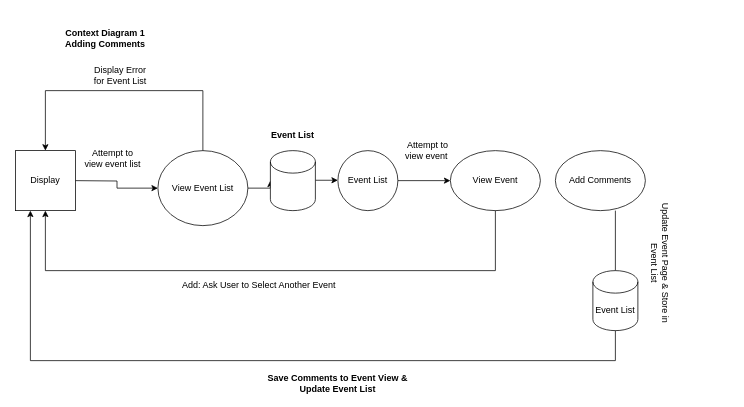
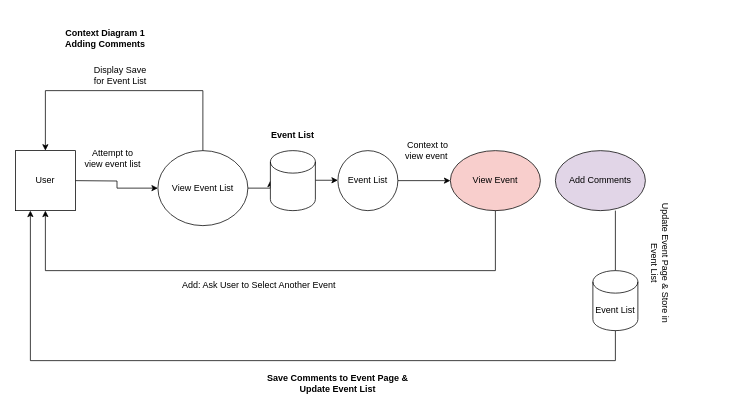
  <mxCell id="0" />
  <mxCell id="1" parent="0" />
  <mxCell id="2" value="&lt;b&gt;Context Diagram 1&lt;br&gt;Adding Comments&lt;/b&gt;" style="text;html=1;strokeColor=none;fillColor=none;align=center;verticalAlign=middle;whiteSpace=wrap;rounded=0;" parent="1" vertex="1"><mxGeometry x="25" y="20" width="230" height="60" as="geometry" /></mxCell>
  <mxCell id="3" style="edgeStyle=orthogonalEdgeStyle;rounded=0;orthogonalLoop=1;jettySize=auto;html=1;exitX=1;exitY=0.5;exitDx=0;exitDy=0;entryX=0;entryY=0.5;entryDx=0;entryDy=0;" parent="1" target="6" edge="1"><mxGeometry relative="1" as="geometry"><mxPoint x="100" y="240" as="sourcePoint" /></mxGeometry></mxCell>
- <mxCell id="4" value="Display" style="whiteSpace=wrap;html=1;aspect=fixed;" parent="1" vertex="1"><mxGeometry x="20" y="200" width="80" height="80" as="geometry" /></mxCell>
+ <mxCell id="4" value="User" style="whiteSpace=wrap;html=1;aspect=fixed;" parent="1" vertex="1"><mxGeometry x="20" y="200" width="80" height="80" as="geometry" /></mxCell>
  <mxCell id="5" style="edgeStyle=orthogonalEdgeStyle;rounded=0;orthogonalLoop=1;jettySize=auto;html=1;exitX=1;exitY=0.5;exitDx=0;exitDy=0;entryX=0;entryY=0.5;entryDx=0;entryDy=0;" parent="1" source="6" edge="1"><mxGeometry relative="1" as="geometry"><mxPoint x="360" y="240" as="targetPoint" /></mxGeometry></mxCell>
  <mxCell id="6" value="View Event List" style="ellipse;whiteSpace=wrap;html=1;" parent="1" vertex="1"><mxGeometry x="210" y="200" width="120" height="100" as="geometry" /></mxCell>
  <mxCell id="7" value="" style="endArrow=classic;html=1;entryX=0.5;entryY=0;entryDx=0;entryDy=0;" parent="1" edge="1"><mxGeometry width="50" height="50" relative="1" as="geometry"><mxPoint x="60" y="120" as="sourcePoint" /><mxPoint x="60" y="200" as="targetPoint" /></mxGeometry></mxCell>
  <mxCell id="8" value="" style="endArrow=none;html=1;" parent="1" edge="1"><mxGeometry width="50" height="50" relative="1" as="geometry"><mxPoint x="40" y="480" as="sourcePoint" /><mxPoint x="820" y="480" as="targetPoint" /></mxGeometry></mxCell>
  <mxCell id="9" value="" style="endArrow=classic;html=1;entryX=0.5;entryY=1;entryDx=0;entryDy=0;" parent="1" edge="1"><mxGeometry width="50" height="50" relative="1" as="geometry"><mxPoint x="60" y="360" as="sourcePoint" /><mxPoint x="60" y="280" as="targetPoint" /></mxGeometry></mxCell>
- <mxCell id="10" value="&lt;b&gt;Save Comments to Event View &amp;amp; Update Event List&lt;/b&gt;" style="text;html=1;strokeColor=none;fillColor=none;align=center;verticalAlign=middle;whiteSpace=wrap;rounded=0;" parent="1" vertex="1"><mxGeometry x="340" y="500" width="220" height="20" as="geometry" /></mxCell>
+ <mxCell id="10" value="&lt;b&gt;Save Comments to Event Page &amp;amp; Update Event List&lt;/b&gt;" style="text;html=1;strokeColor=none;fillColor=none;align=center;verticalAlign=middle;whiteSpace=wrap;rounded=0;" parent="1" vertex="1"><mxGeometry x="340" y="500" width="220" height="20" as="geometry" /></mxCell>
  <mxCell id="11" value="" style="endArrow=classic;html=1;exitX=1;exitY=0.5;exitDx=0;exitDy=0;entryX=0;entryY=0.5;entryDx=0;entryDy=0;" edge="1" parent="1"><mxGeometry width="50" height="50" relative="1" as="geometry"><mxPoint x="420" y="239.5" as="sourcePoint" /><mxPoint x="450" y="239.5" as="targetPoint" /><Array as="points" /></mxGeometry></mxCell>
  <mxCell id="12" value="Event List" style="ellipse;whiteSpace=wrap;html=1;aspect=fixed;" vertex="1" parent="1"><mxGeometry x="450" y="200" width="80" height="80" as="geometry" /></mxCell>
- <mxCell id="13" value="View Event" style="ellipse;whiteSpace=wrap;html=1;" vertex="1" parent="1"><mxGeometry x="600" y="200" width="120" height="80" as="geometry" /></mxCell>
+ <mxCell id="13" value="View Event" style="ellipse;whiteSpace=wrap;html=1;fillColor=#f8cecc;" vertex="1" parent="1"><mxGeometry x="600" y="200" width="120" height="80" as="geometry" /></mxCell>
  <mxCell id="14" value="" style="endArrow=classic;html=1;entryX=0;entryY=0.5;entryDx=0;entryDy=0;exitX=1;exitY=0.5;exitDx=0;exitDy=0;" edge="1" parent="1" source="12" target="13"><mxGeometry width="50" height="50" relative="1" as="geometry"><mxPoint x="360" y="320" as="sourcePoint" /><mxPoint x="410" y="270" as="targetPoint" /></mxGeometry></mxCell>
  <mxCell id="15" value="Attempt to view event list" style="text;html=1;strokeColor=none;fillColor=none;align=center;verticalAlign=middle;whiteSpace=wrap;rounded=0;" vertex="1" parent="1"><mxGeometry x="110" y="200" width="80" height="20" as="geometry" /></mxCell>
  <mxCell id="16" value="" style="shape=cylinder3;whiteSpace=wrap;html=1;boundedLbl=1;backgroundOutline=1;size=15;" vertex="1" parent="1"><mxGeometry x="360" y="200" width="60" height="80" as="geometry" /></mxCell>
  <mxCell id="17" value="&lt;b&gt;Event List&lt;/b&gt;" style="text;html=1;strokeColor=none;fillColor=none;align=center;verticalAlign=middle;whiteSpace=wrap;rounded=0;" vertex="1" parent="1"><mxGeometry x="350" y="170" width="80" height="20" as="geometry" /></mxCell>
- <mxCell id="18" value="Attempt to view event&amp;nbsp;" style="text;html=1;strokeColor=none;fillColor=none;align=center;verticalAlign=middle;whiteSpace=wrap;rounded=0;" vertex="1" parent="1"><mxGeometry x="530" y="190" width="80" height="20" as="geometry" /></mxCell>
+ <mxCell id="18" value="Context to view event&amp;nbsp;" style="text;html=1;strokeColor=none;fillColor=none;align=center;verticalAlign=middle;whiteSpace=wrap;rounded=0;" vertex="1" parent="1"><mxGeometry x="530" y="190" width="80" height="20" as="geometry" /></mxCell>
  <mxCell id="19" style="edgeStyle=orthogonalEdgeStyle;rounded=0;orthogonalLoop=1;jettySize=auto;html=1;exitX=0.5;exitY=1;exitDx=0;exitDy=0;" edge="1" parent="1" source="4" target="4"><mxGeometry relative="1" as="geometry" /></mxCell>
- <mxCell id="20" value="Add Comments" style="ellipse;whiteSpace=wrap;html=1;" vertex="1" parent="1"><mxGeometry x="740" y="200" width="120" height="80" as="geometry" /></mxCell>
+ <mxCell id="20" value="Add Comments" style="ellipse;whiteSpace=wrap;html=1;fillColor=#e1d5e7;" vertex="1" parent="1"><mxGeometry x="740" y="200" width="120" height="80" as="geometry" /></mxCell>
  <mxCell id="21" value="" style="endArrow=none;html=1;" edge="1" parent="1"><mxGeometry width="50" height="50" relative="1" as="geometry"><mxPoint x="820" y="360" as="sourcePoint" /><mxPoint x="820" y="280" as="targetPoint" /></mxGeometry></mxCell>
  <mxCell id="22" value="Event List" style="shape=cylinder3;whiteSpace=wrap;html=1;boundedLbl=1;backgroundOutline=1;size=15;" vertex="1" parent="1"><mxGeometry x="790" y="360" width="60" height="80" as="geometry" /></mxCell>
  <mxCell id="23" value="" style="endArrow=none;html=1;" edge="1" parent="1"><mxGeometry width="50" height="50" relative="1" as="geometry"><mxPoint x="60" y="120" as="sourcePoint" /><mxPoint x="270" y="120" as="targetPoint" /></mxGeometry></mxCell>
  <mxCell id="24" value="" style="endArrow=none;html=1;" edge="1" parent="1" source="6"><mxGeometry width="50" height="50" relative="1" as="geometry"><mxPoint x="410" y="300" as="sourcePoint" /><mxPoint x="270" y="120" as="targetPoint" /></mxGeometry></mxCell>
  <mxCell id="25" value="" style="endArrow=none;html=1;" edge="1" parent="1"><mxGeometry width="50" height="50" relative="1" as="geometry"><mxPoint x="60" y="360" as="sourcePoint" /><mxPoint x="660" y="360" as="targetPoint" /></mxGeometry></mxCell>
  <mxCell id="26" value="" style="endArrow=none;html=1;entryX=0.5;entryY=1;entryDx=0;entryDy=0;" edge="1" parent="1" target="13"><mxGeometry width="50" height="50" relative="1" as="geometry"><mxPoint x="660" y="360" as="sourcePoint" /><mxPoint x="460" y="250" as="targetPoint" /></mxGeometry></mxCell>
  <mxCell id="27" value="" style="endArrow=classic;html=1;entryX=0.25;entryY=1;entryDx=0;entryDy=0;" edge="1" parent="1" target="4"><mxGeometry width="50" height="50" relative="1" as="geometry"><mxPoint x="40" y="480" as="sourcePoint" /><mxPoint x="460" y="250" as="targetPoint" /></mxGeometry></mxCell>
  <mxCell id="28" value="" style="endArrow=none;html=1;entryX=0.5;entryY=1;entryDx=0;entryDy=0;entryPerimeter=0;" edge="1" parent="1" target="22"><mxGeometry width="50" height="50" relative="1" as="geometry"><mxPoint x="820" y="480" as="sourcePoint" /><mxPoint x="460" y="250" as="targetPoint" /></mxGeometry></mxCell>
  <mxCell id="29" value="Update Event Page &amp;amp; Store in Event List" style="text;html=1;strokeColor=none;fillColor=none;align=center;verticalAlign=middle;whiteSpace=wrap;rounded=0;rotation=90;" vertex="1" parent="1"><mxGeometry x="790" y="340" width="180" height="20" as="geometry" /></mxCell>
- <mxCell id="30" value="Display Error for Event List" style="text;html=1;strokeColor=none;fillColor=none;align=center;verticalAlign=middle;whiteSpace=wrap;rounded=0;" vertex="1" parent="1"><mxGeometry x="120" y="90" width="80" height="20" as="geometry" /></mxCell>
+ <mxCell id="30" value="Display Save for Event List" style="text;html=1;strokeColor=none;fillColor=none;align=center;verticalAlign=middle;whiteSpace=wrap;rounded=0;" vertex="1" parent="1"><mxGeometry x="120" y="90" width="80" height="20" as="geometry" /></mxCell>
  <mxCell id="31" value="Add: Ask User to Select Another Event" style="text;html=1;strokeColor=none;fillColor=none;align=center;verticalAlign=middle;whiteSpace=wrap;rounded=0;" vertex="1" parent="1"><mxGeometry x="240" y="370" width="210" height="20" as="geometry" /></mxCell>
